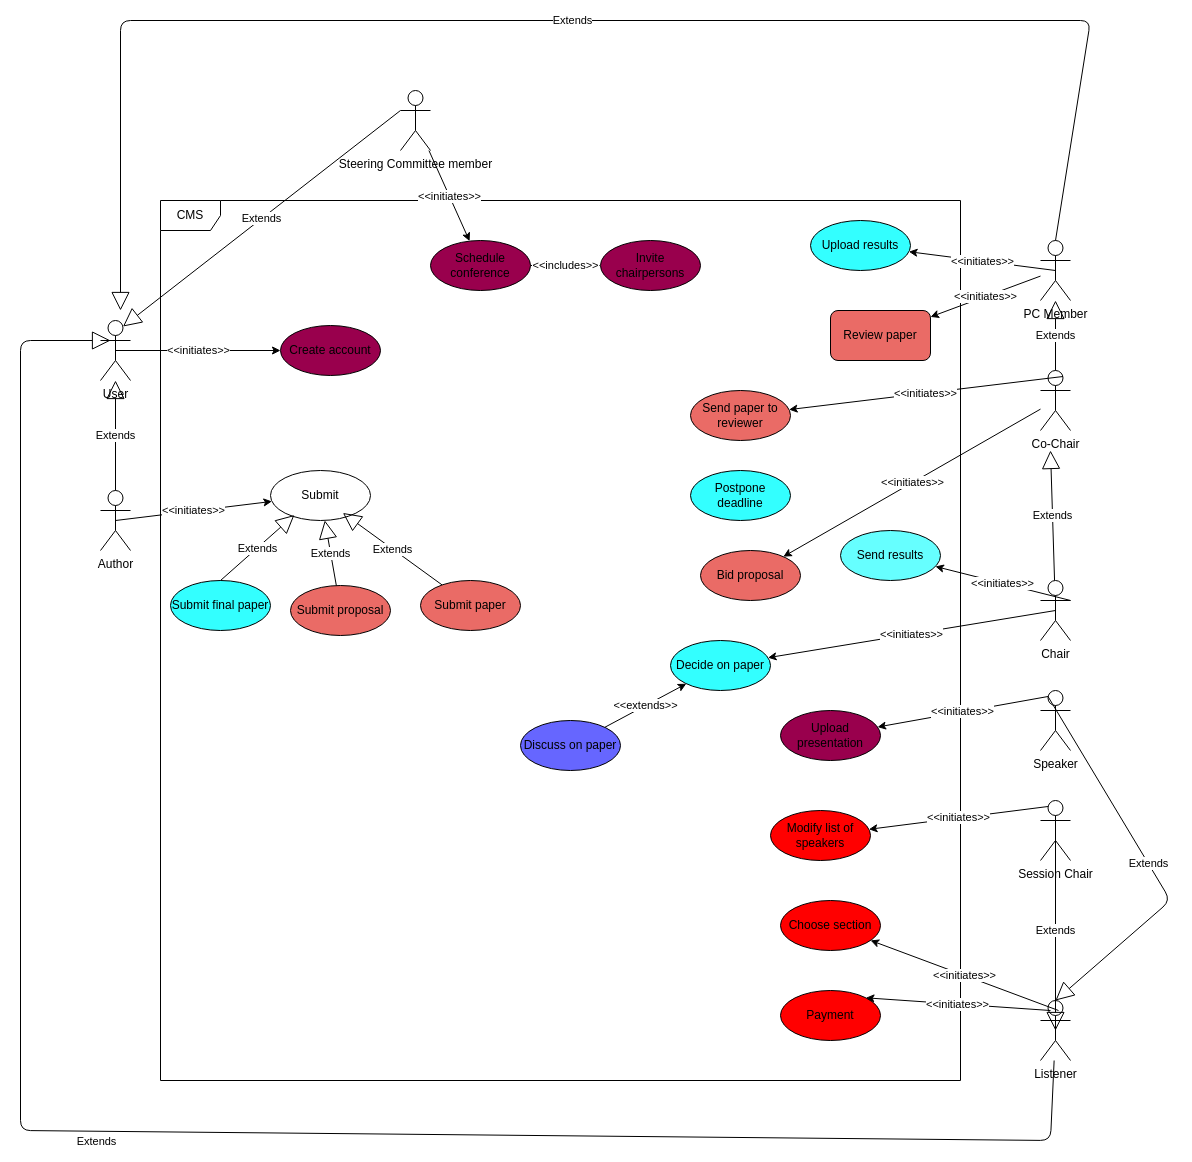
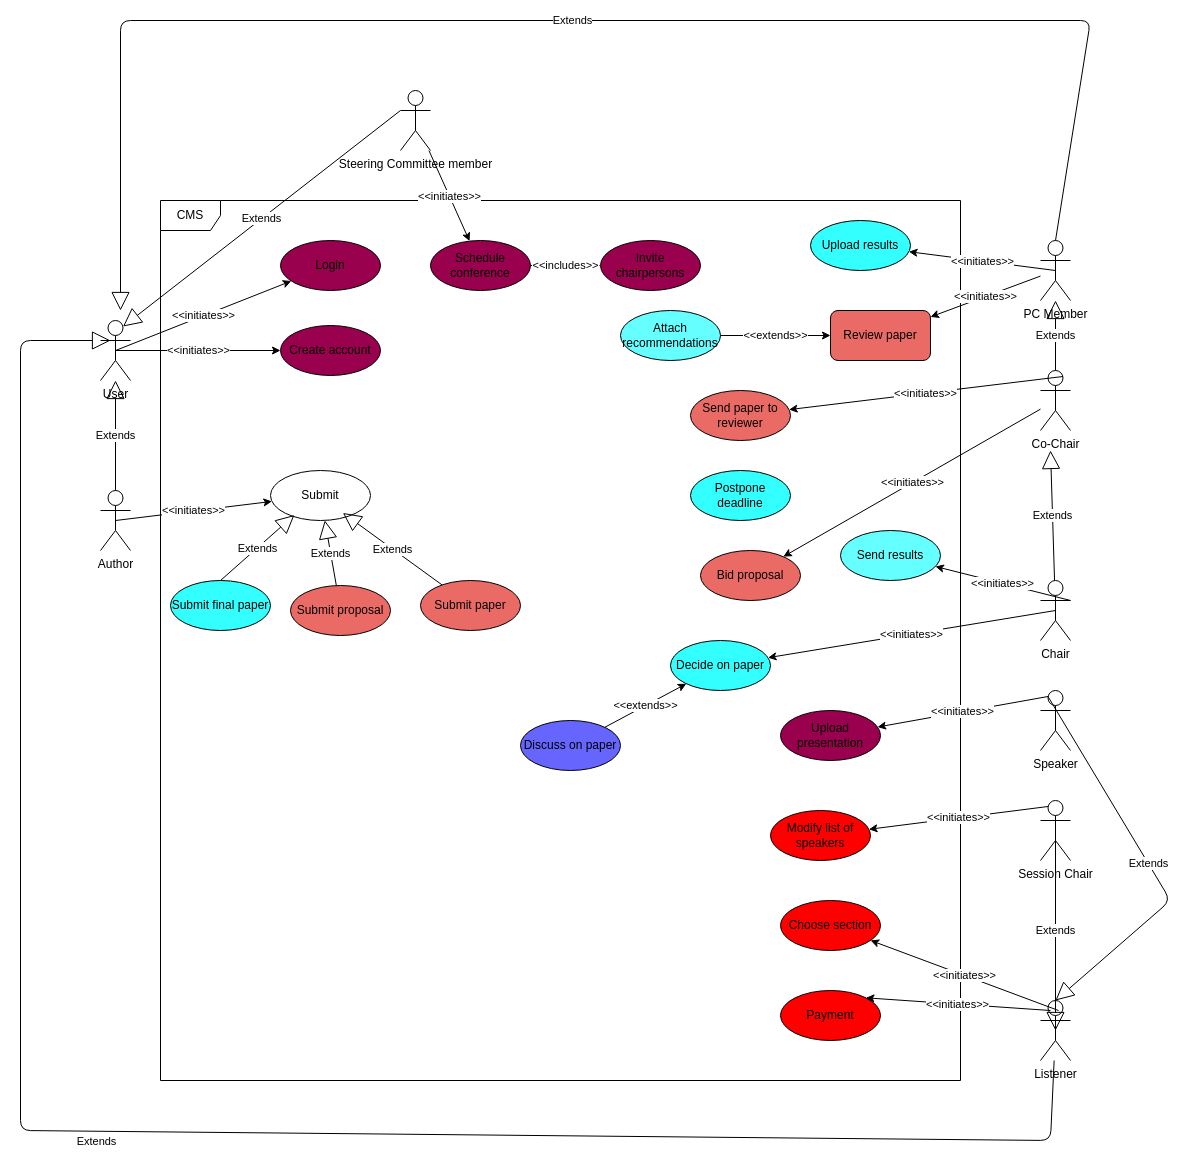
  <mxCell id="0" />
  <mxCell id="1" parent="0" />
  <mxCell id="2" value="CMS" style="shape=umlFrame;whiteSpace=wrap;html=1;" vertex="1" parent="1"><mxGeometry x="160" y="200" width="800" height="880" as="geometry" /></mxCell>
  <mxCell id="3" value="User&lt;br&gt;" style="shape=umlActor;verticalLabelPosition=bottom;verticalAlign=top;html=1;outlineConnect=0;" vertex="1" parent="1"><mxGeometry x="100" y="320" width="30" height="60" as="geometry" /></mxCell>
  <mxCell id="4" value="PC Member" style="shape=umlActor;verticalLabelPosition=bottom;verticalAlign=top;html=1;outlineConnect=0;" vertex="1" parent="1"><mxGeometry x="1040" y="240" width="30" height="60" as="geometry" /></mxCell>
  <mxCell id="5" value="Steering Committee member&lt;br&gt;" style="shape=umlActor;verticalLabelPosition=bottom;verticalAlign=top;html=1;outlineConnect=0;" vertex="1" parent="1"><mxGeometry x="400" y="90" width="30" height="60" as="geometry" /></mxCell>
+ <mxCell id="6" value="Login" style="ellipse;whiteSpace=wrap;html=1;fillColor=#99004D;" vertex="1" parent="1"><mxGeometry x="280" y="240" width="100" height="50" as="geometry" /></mxCell>
  <mxCell id="7" value="Schedule conference" style="ellipse;whiteSpace=wrap;html=1;fillColor=#99004D;" vertex="1" parent="1"><mxGeometry x="430" y="240" width="100" height="50" as="geometry" /></mxCell>
  <mxCell id="8" value="Invite chairpersons" style="ellipse;whiteSpace=wrap;html=1;fillColor=#99004D;" vertex="1" parent="1"><mxGeometry x="600" y="240" width="100" height="50" as="geometry" /></mxCell>
  <mxCell id="9" value="Submit" style="ellipse;whiteSpace=wrap;html=1;" vertex="1" parent="1"><mxGeometry x="270" y="470" width="100" height="50" as="geometry" /></mxCell>
  <mxCell id="10" value="Create account" style="ellipse;whiteSpace=wrap;html=1;fillColor=#99004D;" vertex="1" parent="1"><mxGeometry x="280" y="325" width="100" height="50" as="geometry" /></mxCell>
+ <mxCell id="11" value="&amp;lt;&amp;lt;initiates&amp;gt;&amp;gt;" style="endArrow=classic;html=1;exitX=0.5;exitY=0.5;exitDx=0;exitDy=0;exitPerimeter=0;" edge="1" parent="1" source="3" target="6"><mxGeometry width="50" height="50" relative="1" as="geometry"><mxPoint x="450" y="660" as="sourcePoint" /><mxPoint x="500" y="610" as="targetPoint" /></mxGeometry></mxCell>
  <mxCell id="12" value="&amp;lt;&amp;lt;initiates&amp;gt;&amp;gt;" style="endArrow=classic;html=1;exitX=0.5;exitY=0.5;exitDx=0;exitDy=0;exitPerimeter=0;" edge="1" parent="1" source="3" target="10"><mxGeometry width="50" height="50" relative="1" as="geometry"><mxPoint x="135" y="320" as="sourcePoint" /><mxPoint x="291.356" y="300.783" as="targetPoint" /></mxGeometry></mxCell>
  <mxCell id="13" value="Extends" style="endArrow=block;endSize=16;endFill=0;html=1;exitX=0;exitY=0.333;exitDx=0;exitDy=0;exitPerimeter=0;entryX=0.75;entryY=0.1;entryDx=0;entryDy=0;entryPerimeter=0;" edge="1" parent="1" source="5" target="3"><mxGeometry width="160" relative="1" as="geometry"><mxPoint x="400" y="630" as="sourcePoint" /><mxPoint x="120" y="250" as="targetPoint" /></mxGeometry></mxCell>
  <mxCell id="14" value="&amp;lt;&amp;lt;initiates&amp;gt;&amp;gt;" style="endArrow=classic;html=1;" edge="1" parent="1" source="5" target="7"><mxGeometry width="50" height="50" relative="1" as="geometry"><mxPoint x="135" y="320" as="sourcePoint" /><mxPoint x="297.737" y="371.641" as="targetPoint" /></mxGeometry></mxCell>
  <mxCell id="15" value="&amp;lt;&amp;lt;includes&amp;gt;&amp;gt;" style="endArrow=classic;html=1;" edge="1" parent="1" source="7" target="8"><mxGeometry width="50" height="50" relative="1" as="geometry"><mxPoint x="60" y="460.771" as="sourcePoint" /><mxPoint x="290.229" y="472.611" as="targetPoint" /></mxGeometry></mxCell>
  <mxCell id="16" value="Co-Chair" style="shape=umlActor;verticalLabelPosition=bottom;verticalAlign=top;html=1;outlineConnect=0;fillColor=none;" vertex="1" parent="1"><mxGeometry x="1040" y="370" width="30" height="60" as="geometry" /></mxCell>
  <mxCell id="17" value="Chair" style="shape=umlActor;verticalLabelPosition=bottom;verticalAlign=top;html=1;outlineConnect=0;fillColor=none;" vertex="1" parent="1"><mxGeometry x="1040" y="580" width="30" height="60" as="geometry" /></mxCell>
  <mxCell id="18" value="Extends" style="endArrow=block;endSize=16;endFill=0;html=1;exitX=0.5;exitY=0;exitDx=0;exitDy=0;exitPerimeter=0;" edge="1" parent="1" source="16" target="4"><mxGeometry width="160" relative="1" as="geometry"><mxPoint x="1230" y="350" as="sourcePoint" /><mxPoint x="1390" y="350" as="targetPoint" /></mxGeometry></mxCell>
  <mxCell id="19" value="Extends" style="endArrow=block;endSize=16;endFill=0;html=1;" edge="1" parent="1" source="17"><mxGeometry width="160" relative="1" as="geometry"><mxPoint x="1230" y="350" as="sourcePoint" /><mxPoint x="1050" y="450" as="targetPoint" /></mxGeometry></mxCell>
  <mxCell id="20" value="Author" style="shape=umlActor;verticalLabelPosition=bottom;verticalAlign=top;html=1;outlineConnect=0;fillColor=none;" vertex="1" parent="1"><mxGeometry x="100" y="490" width="30" height="60" as="geometry" /></mxCell>
  <mxCell id="21" value="Review paper" style="whiteSpace=wrap;html=1;fillColor=#EA6B66;rounded=1;" vertex="1" parent="1"><mxGeometry x="830" y="310" width="100" height="50" as="geometry" /></mxCell>
  <mxCell id="22" value="Submit paper" style="ellipse;whiteSpace=wrap;html=1;fillColor=#EA6B66;" vertex="1" parent="1"><mxGeometry x="420" y="580" width="100" height="50" as="geometry" /></mxCell>
  <mxCell id="23" value="Submit proposal" style="ellipse;whiteSpace=wrap;html=1;fillColor=#EA6B66;" vertex="1" parent="1"><mxGeometry x="290" y="585" width="100" height="50" as="geometry" /></mxCell>
  <mxCell id="24" value="Extends" style="endArrow=block;endSize=16;endFill=0;html=1;" edge="1" parent="1" source="23" target="9"><mxGeometry width="160" relative="1" as="geometry"><mxPoint x="80" y="585" as="sourcePoint" /><mxPoint x="302" y="517" as="targetPoint" /></mxGeometry></mxCell>
  <mxCell id="25" value="Extends" style="endArrow=block;endSize=16;endFill=0;html=1;entryX=0.724;entryY=0.849;entryDx=0;entryDy=0;entryPerimeter=0;" edge="1" parent="1" source="22" target="9"><mxGeometry width="160" relative="1" as="geometry"><mxPoint x="317.949" y="596.666" as="sourcePoint" /><mxPoint x="372.4" y="526.7" as="targetPoint" /></mxGeometry></mxCell>
  <mxCell id="26" value="&amp;lt;&amp;lt;initiates&amp;gt;&amp;gt;" style="endArrow=classic;html=1;exitX=0.5;exitY=0.5;exitDx=0;exitDy=0;exitPerimeter=0;" edge="1" parent="1" source="20" target="9"><mxGeometry width="50" height="50" relative="1" as="geometry"><mxPoint x="438.465" y="160" as="sourcePoint" /><mxPoint x="840" y="530" as="targetPoint" /></mxGeometry></mxCell>
  <mxCell id="27" value="Postpone deadline" style="ellipse;whiteSpace=wrap;html=1;fillColor=#33FFFF;" vertex="1" parent="1"><mxGeometry x="690" y="470" width="100" height="50" as="geometry" /></mxCell>
  <mxCell id="28" value="Decide on paper" style="ellipse;whiteSpace=wrap;html=1;fillColor=#33FFFF;" vertex="1" parent="1"><mxGeometry x="670" y="640" width="100" height="50" as="geometry" /></mxCell>
  <mxCell id="29" value="Submit final paper" style="ellipse;whiteSpace=wrap;html=1;fillColor=#33FFFF;" vertex="1" parent="1"><mxGeometry x="170" y="580" width="100" height="50" as="geometry" /></mxCell>
  <mxCell id="30" value="Extends" style="endArrow=block;endSize=16;endFill=0;html=1;entryX=0.239;entryY=0.891;entryDx=0;entryDy=0;entryPerimeter=0;exitX=0.5;exitY=0;exitDx=0;exitDy=0;" edge="1" parent="1" source="29" target="9"><mxGeometry width="160" relative="1" as="geometry"><mxPoint x="328.163" y="595.017" as="sourcePoint" /><mxPoint x="322.4" y="521.7" as="targetPoint" /></mxGeometry></mxCell>
  <mxCell id="31" value="&amp;lt;&amp;lt;initiates&amp;gt;&amp;gt;" style="endArrow=classic;html=1;" edge="1" parent="1" source="4" target="21"><mxGeometry width="50" height="50" relative="1" as="geometry"><mxPoint x="438.465" y="160" as="sourcePoint" /><mxPoint x="479.128" y="250.598" as="targetPoint" /></mxGeometry></mxCell>
  <mxCell id="32" value="Upload results" style="ellipse;whiteSpace=wrap;html=1;fillColor=#33FFFF;" vertex="1" parent="1"><mxGeometry x="810" y="220" width="100" height="50" as="geometry" /></mxCell>
  <mxCell id="33" value="Send results" style="ellipse;whiteSpace=wrap;html=1;fillColor=#66FFFF;" vertex="1" parent="1"><mxGeometry x="840" y="530" width="100" height="50" as="geometry" /></mxCell>
  <mxCell id="34" value="Bid proposal&lt;br&gt;" style="ellipse;whiteSpace=wrap;html=1;fillColor=#EA6B66;" vertex="1" parent="1"><mxGeometry x="700" y="550" width="100" height="50" as="geometry" /></mxCell>
  <mxCell id="35" value="Send paper to reviewer" style="ellipse;whiteSpace=wrap;html=1;fillColor=#EA6B66;" vertex="1" parent="1"><mxGeometry x="690" y="390" width="100" height="50" as="geometry" /></mxCell>
  <mxCell id="36" value="&amp;lt;&amp;lt;initiates&amp;gt;&amp;gt;" style="endArrow=classic;html=1;exitX=0.75;exitY=0.1;exitDx=0;exitDy=0;exitPerimeter=0;" edge="1" parent="1" source="16" target="35"><mxGeometry width="50" height="50" relative="1" as="geometry"><mxPoint x="122.5" y="646" as="sourcePoint" /><mxPoint x="255.338" y="763.253" as="targetPoint" /></mxGeometry></mxCell>
  <mxCell id="37" value="&amp;lt;&amp;lt;initiates&amp;gt;&amp;gt;" style="endArrow=classic;html=1;" edge="1" parent="1" source="16" target="34"><mxGeometry width="50" height="50" relative="1" as="geometry"><mxPoint x="122.5" y="646" as="sourcePoint" /><mxPoint x="304.645" y="737.322" as="targetPoint" /></mxGeometry></mxCell>
  <mxCell id="38" value="&amp;lt;&amp;lt;initiates&amp;gt;&amp;gt;" style="endArrow=classic;html=1;exitX=0.5;exitY=0.5;exitDx=0;exitDy=0;exitPerimeter=0;" edge="1" parent="1" source="4" target="32"><mxGeometry width="50" height="50" relative="1" as="geometry"><mxPoint x="130" y="540.347" as="sourcePoint" /><mxPoint x="290.036" y="544.045" as="targetPoint" /></mxGeometry></mxCell>
  <mxCell id="39" value="&amp;lt;&amp;lt;initiates&amp;gt;&amp;gt;" style="endArrow=classic;html=1;exitX=1;exitY=0.333;exitDx=0;exitDy=0;exitPerimeter=0;" edge="1" parent="1" source="17" target="33"><mxGeometry width="50" height="50" relative="1" as="geometry"><mxPoint x="130" y="678.337" as="sourcePoint" /><mxPoint x="306.505" y="776.439" as="targetPoint" /></mxGeometry></mxCell>
  <mxCell id="40" value="&amp;lt;&amp;lt;initiates&amp;gt;&amp;gt;" style="endArrow=classic;html=1;exitX=0.5;exitY=0.5;exitDx=0;exitDy=0;exitPerimeter=0;" edge="1" parent="1" source="17" target="28"><mxGeometry width="50" height="50" relative="1" as="geometry"><mxPoint x="130" y="870" as="sourcePoint" /><mxPoint x="290.042" y="866.02" as="targetPoint" /></mxGeometry></mxCell>
  <mxCell id="41" value="Choose section" style="ellipse;whiteSpace=wrap;html=1;fillColor=#FF0000;" vertex="1" parent="1"><mxGeometry x="780" y="900" width="100" height="50" as="geometry" /></mxCell>
  <mxCell id="42" value="Modify list of speakers" style="ellipse;whiteSpace=wrap;html=1;fillColor=#FF0000;" vertex="1" parent="1"><mxGeometry x="770" y="810" width="100" height="50" as="geometry" /></mxCell>
+ <mxCell id="43" value="Attach recommendations" style="ellipse;whiteSpace=wrap;html=1;fillColor=#66FFFF;" vertex="1" parent="1"><mxGeometry x="620" y="310" width="100" height="50" as="geometry" /></mxCell>
+ <mxCell id="44" value="&amp;lt;&amp;lt;extends&amp;gt;&amp;gt;" style="endArrow=classic;html=1;" edge="1" parent="1" source="43" target="21"><mxGeometry width="50" height="50" relative="1" as="geometry"><mxPoint x="570" y="620" as="sourcePoint" /><mxPoint x="620" y="570" as="targetPoint" /></mxGeometry></mxCell>
  <mxCell id="45" value="Listener" style="shape=umlActor;verticalLabelPosition=bottom;verticalAlign=top;html=1;outlineConnect=0;fillColor=none;" vertex="1" parent="1"><mxGeometry x="1040" y="1000" width="30" height="60" as="geometry" /></mxCell>
  <mxCell id="46" value="Extends" style="endArrow=block;endSize=16;endFill=0;html=1;" edge="1" parent="1" source="45"><mxGeometry x="0.039" y="10" width="160" relative="1" as="geometry"><mxPoint x="520" y="740" as="sourcePoint" /><mxPoint x="110" y="340" as="targetPoint" /><Array as="points"><mxPoint x="1050" y="1140" /><mxPoint x="20" y="1130" /><mxPoint x="20" y="340" /></Array><mxPoint as="offset" /></mxGeometry></mxCell>
  <mxCell id="47" value="Session Chair" style="shape=umlActor;verticalLabelPosition=bottom;verticalAlign=top;html=1;outlineConnect=0;fillColor=none;" vertex="1" parent="1"><mxGeometry x="1040" y="800" width="30" height="60" as="geometry" /></mxCell>
  <mxCell id="48" value="Speaker" style="shape=umlActor;verticalLabelPosition=bottom;verticalAlign=top;html=1;outlineConnect=0;fillColor=none;" vertex="1" parent="1"><mxGeometry x="1040" y="690" width="30" height="60" as="geometry" /></mxCell>
  <mxCell id="49" value="Extends" style="endArrow=block;endSize=16;endFill=0;html=1;exitX=0.5;exitY=0.5;exitDx=0;exitDy=0;exitPerimeter=0;entryX=0.5;entryY=0.5;entryDx=0;entryDy=0;entryPerimeter=0;" edge="1" parent="1" source="47" target="45"><mxGeometry width="160" relative="1" as="geometry"><mxPoint x="1060" y="560" as="sourcePoint" /><mxPoint x="1170" y="920" as="targetPoint" /></mxGeometry></mxCell>
  <mxCell id="50" value="Upload presentation" style="ellipse;whiteSpace=wrap;html=1;fillColor=#99004d;" vertex="1" parent="1"><mxGeometry x="780" y="710" width="100" height="50" as="geometry" /></mxCell>
  <mxCell id="51" value="Extends" style="endArrow=block;endSize=16;endFill=0;html=1;exitX=0.5;exitY=0;exitDx=0;exitDy=0;exitPerimeter=0;" edge="1" parent="1" source="20" target="3"><mxGeometry width="160" relative="1" as="geometry"><mxPoint x="560" y="730" as="sourcePoint" /><mxPoint x="720" y="730" as="targetPoint" /></mxGeometry></mxCell>
  <mxCell id="52" value="Extends" style="endArrow=block;endSize=16;endFill=0;html=1;exitX=0.5;exitY=0;exitDx=0;exitDy=0;exitPerimeter=0;" edge="1" parent="1" source="4"><mxGeometry width="160" relative="1" as="geometry"><mxPoint x="560" y="430" as="sourcePoint" /><mxPoint x="120" y="310" as="targetPoint" /><Array as="points"><mxPoint x="1090" y="20" /><mxPoint x="120" y="20" /></Array></mxGeometry></mxCell>
  <mxCell id="53" value="Extends" style="endArrow=block;endSize=16;endFill=0;html=1;entryX=0.5;entryY=0;entryDx=0;entryDy=0;entryPerimeter=0;exitX=0.25;exitY=0.1;exitDx=0;exitDy=0;exitPerimeter=0;" edge="1" parent="1" source="48" target="45"><mxGeometry width="160" relative="1" as="geometry"><mxPoint x="660" y="760" as="sourcePoint" /><mxPoint x="820" y="760" as="targetPoint" /><Array as="points"><mxPoint x="1170" y="900" /></Array></mxGeometry></mxCell>
  <mxCell id="54" value="Discuss on paper" style="ellipse;whiteSpace=wrap;html=1;fillColor=#6666FF;" vertex="1" parent="1"><mxGeometry x="520" y="720" width="100" height="50" as="geometry" /></mxCell>
  <mxCell id="55" value="Payment" style="ellipse;whiteSpace=wrap;html=1;fillColor=#FF0000;" vertex="1" parent="1"><mxGeometry x="780" y="990" width="100" height="50" as="geometry" /></mxCell>
  <mxCell id="56" value="&amp;lt;&amp;lt;initiates&amp;gt;&amp;gt;" style="endArrow=classic;html=1;exitX=0.25;exitY=0.1;exitDx=0;exitDy=0;exitPerimeter=0;" edge="1" parent="1" source="48" target="50"><mxGeometry width="50" height="50" relative="1" as="geometry"><mxPoint x="1050" y="621.389" as="sourcePoint" /><mxPoint x="949.261" y="630.716" as="targetPoint" /></mxGeometry></mxCell>
  <mxCell id="57" value="&amp;lt;&amp;lt;initiates&amp;gt;&amp;gt;" style="endArrow=classic;html=1;exitX=0.25;exitY=0.1;exitDx=0;exitDy=0;exitPerimeter=0;" edge="1" parent="1" source="47" target="42"><mxGeometry width="50" height="50" relative="1" as="geometry"><mxPoint x="1057.5" y="706" as="sourcePoint" /><mxPoint x="888.927" y="724.85" as="targetPoint" /></mxGeometry></mxCell>
  <mxCell id="58" value="&amp;lt;&amp;lt;initiates&amp;gt;&amp;gt;" style="endArrow=classic;html=1;" edge="1" parent="1" target="41"><mxGeometry width="50" height="50" relative="1" as="geometry"><mxPoint x="1058" y="1010" as="sourcePoint" /><mxPoint x="896.856" y="846.275" as="targetPoint" /></mxGeometry></mxCell>
  <mxCell id="59" value="&amp;lt;&amp;lt;initiates&amp;gt;&amp;gt;" style="endArrow=classic;html=1;entryX=1;entryY=0;entryDx=0;entryDy=0;" edge="1" parent="1" target="55"><mxGeometry width="50" height="50" relative="1" as="geometry"><mxPoint x="1050" y="1010" as="sourcePoint" /><mxPoint x="880.151" y="949.899" as="targetPoint" /></mxGeometry></mxCell>
  <mxCell id="60" value="&amp;lt;&amp;lt;extends&amp;gt;&amp;gt;" style="endArrow=classic;html=1;" edge="1" parent="1" source="54" target="28"><mxGeometry width="50" height="50" relative="1" as="geometry"><mxPoint x="730" y="345" as="sourcePoint" /><mxPoint x="840" y="345" as="targetPoint" /></mxGeometry></mxCell>
